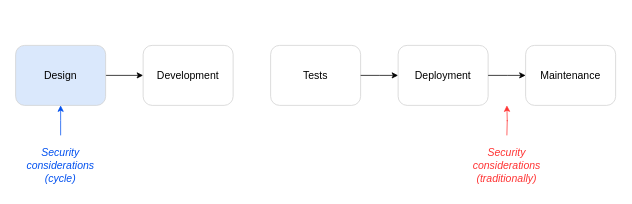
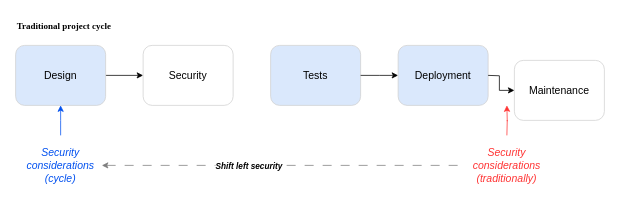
  <mxCell id="0" />
  <mxCell id="1" parent="0" />
- <mxCell id="2" value="&lt;font style=&quot;font-size: 14px;&quot;&gt;Tests&lt;/font&gt;" style="rounded=1;whiteSpace=wrap;html=1;strokeColor=#D1D1D1;" parent="1" vertex="1"><mxGeometry x="360" y="60" width="120" height="80" as="geometry" /></mxCell>
+ <mxCell id="2" value="&lt;font style=&quot;font-size: 14px;&quot;&gt;Tests&lt;/font&gt;" style="rounded=1;whiteSpace=wrap;html=1;strokeColor=#D1D1D1;fillColor=#dae8fc;" parent="1" vertex="1"><mxGeometry x="360" y="60" width="120" height="80" as="geometry" /></mxCell>
  <mxCell id="3" style="edgeStyle=orthogonalEdgeStyle;rounded=0;orthogonalLoop=1;jettySize=auto;html=1;exitX=0;exitY=0.5;exitDx=0;exitDy=0;startArrow=classic;startFill=1;endArrow=none;endFill=0;" parent="1" source="4" target="5" edge="1"><mxGeometry relative="1" as="geometry" /></mxCell>
- <mxCell id="4" value="&lt;font style=&quot;font-size: 14px;&quot;&gt;Development&lt;/font&gt;" style="rounded=1;whiteSpace=wrap;html=1;strokeColor=#D1D1D1;" parent="1" vertex="1"><mxGeometry x="190" y="60" width="120" height="80" as="geometry" /></mxCell>
+ <mxCell id="4" value="&lt;font style=&quot;font-size: 14px;&quot;&gt;Security&lt;/font&gt;" style="rounded=1;whiteSpace=wrap;html=1;strokeColor=#D1D1D1;" parent="1" vertex="1"><mxGeometry x="190" y="60" width="120" height="80" as="geometry" /></mxCell>
  <mxCell id="5" value="&lt;font style=&quot;font-size: 14px;&quot;&gt;Design&lt;/font&gt;" style="rounded=1;whiteSpace=wrap;html=1;strokeColor=#D1D1D1;fillColor=#dae8fc;" parent="1" vertex="1"><mxGeometry x="20" y="60" width="120" height="80" as="geometry" /></mxCell>
+ <mxCell id="6" style="edgeStyle=orthogonalEdgeStyle;rounded=0;orthogonalLoop=1;jettySize=auto;html=1;exitX=1;exitY=0.5;exitDx=0;exitDy=0;entryX=0;entryY=0.5;entryDx=0;entryDy=0;startArrow=classic;startFill=1;endArrow=none;endFill=0;dashed=1;dashPattern=12 12;strokeColor=#7D7D7D;" parent="1" source="8" target="15" edge="1"><mxGeometry relative="1" as="geometry" /></mxCell>
+ <mxCell id="7" value="&lt;p style=&quot;line-height: 140%;&quot;&gt;&lt;i&gt;&lt;b&gt;Shift left security&lt;/b&gt;&lt;/i&gt;&lt;/p&gt;" style="edgeLabel;html=1;align=center;verticalAlign=middle;resizable=0;points=[];" parent="6" vertex="1" connectable="0"><mxGeometry x="-0.047" y="1" relative="1" as="geometry"><mxPoint x="-31" y="1" as="offset" /></mxGeometry></mxCell>
  <mxCell id="8" value="&lt;font color=&quot;#0050ef&quot;&gt;&lt;i&gt;&lt;div&gt;Security considerations&lt;/div&gt;&lt;div&gt;(cycle)&lt;/div&gt;&lt;/i&gt;&lt;/font&gt;" style="text;html=1;strokeColor=none;fillColor=none;align=center;verticalAlign=middle;whiteSpace=wrap;rounded=0;fontSize=14;" parent="1" vertex="1"><mxGeometry x="25" y="190" width="110" height="60" as="geometry" /></mxCell>
  <mxCell id="9" style="edgeStyle=orthogonalEdgeStyle;rounded=0;orthogonalLoop=1;jettySize=auto;html=1;exitX=0;exitY=0.5;exitDx=0;exitDy=0;entryX=1;entryY=0.5;entryDx=0;entryDy=0;startArrow=classic;startFill=1;endArrow=none;endFill=0;" parent="1" source="10" edge="1"><mxGeometry relative="1" as="geometry"><mxPoint x="480" y="100" as="targetPoint" /></mxGeometry></mxCell>
- <mxCell id="10" value="&lt;font style=&quot;font-size: 14px;&quot;&gt;Deployment&lt;/font&gt;" style="rounded=1;whiteSpace=wrap;html=1;strokeColor=#D1D1D1;" parent="1" vertex="1"><mxGeometry x="530" y="60" width="120" height="80" as="geometry" /></mxCell>
+ <mxCell id="10" value="&lt;font style=&quot;font-size: 14px;&quot;&gt;Deployment&lt;/font&gt;" style="rounded=1;whiteSpace=wrap;html=1;strokeColor=#D1D1D1;fillColor=#dae8fc;" parent="1" vertex="1"><mxGeometry x="530" y="60" width="120" height="80" as="geometry" /></mxCell>
  <mxCell id="11" style="edgeStyle=orthogonalEdgeStyle;rounded=0;orthogonalLoop=1;jettySize=auto;html=1;exitX=0;exitY=0.5;exitDx=0;exitDy=0;entryX=1;entryY=0.5;entryDx=0;entryDy=0;startArrow=classic;startFill=1;endArrow=none;endFill=0;" parent="1" source="12" edge="1"><mxGeometry relative="1" as="geometry"><mxPoint x="650" y="100" as="targetPoint" /></mxGeometry></mxCell>
- <mxCell id="12" value="&lt;font style=&quot;font-size: 14px;&quot;&gt;Maintenance&lt;/font&gt;" style="rounded=1;whiteSpace=wrap;html=1;strokeColor=#D1D1D1;" parent="1" vertex="1"><mxGeometry x="700" y="60" width="120" height="80" as="geometry" /></mxCell>
+ <mxCell id="12" value="&lt;font style=&quot;font-size: 14px;&quot;&gt;Maintenance&lt;/font&gt;" style="rounded=1;whiteSpace=wrap;html=1;strokeColor=#D1D1D1;" parent="1" vertex="1"><mxGeometry x="685" y="80" width="120" height="80" as="geometry" /></mxCell>
+ <mxCell id="13" value="&lt;font face=&quot;Tahoma&quot;&gt;&lt;b&gt;Traditional project cycle&lt;/b&gt;&lt;/font&gt;" style="text;html=1;strokeColor=none;fillColor=none;align=left;verticalAlign=middle;whiteSpace=wrap;rounded=0;" parent="1" vertex="1"><mxGeometry x="20" y="20" width="400" height="30" as="geometry" /></mxCell>
  <mxCell id="14" style="edgeStyle=orthogonalEdgeStyle;rounded=0;orthogonalLoop=1;jettySize=auto;html=1;exitX=0.5;exitY=1;exitDx=0;exitDy=0;startArrow=classic;startFill=1;endArrow=none;endFill=0;strokeColor=#0050EF;" parent="1" source="5" edge="1"><mxGeometry relative="1" as="geometry"><mxPoint x="100" y="190" as="sourcePoint" /><mxPoint x="80" y="180" as="targetPoint" /></mxGeometry></mxCell>
  <mxCell id="15" value="&lt;font color=&quot;#ff3333&quot;&gt;&lt;i&gt;&lt;div&gt;Security considerations&lt;/div&gt;&lt;div&gt;(traditionally)&lt;/div&gt;&lt;/i&gt;&lt;/font&gt;" style="text;html=1;strokeColor=none;fillColor=none;align=center;verticalAlign=middle;whiteSpace=wrap;rounded=0;fontSize=14;" parent="1" vertex="1"><mxGeometry x="610" y="190" width="130" height="60" as="geometry" /></mxCell>
  <mxCell id="16" style="edgeStyle=orthogonalEdgeStyle;rounded=0;orthogonalLoop=1;jettySize=auto;html=1;exitX=0.5;exitY=1;exitDx=0;exitDy=0;startArrow=classic;startFill=1;endArrow=none;endFill=0;strokeColor=#FF3333;fontColor=#FF3333;" parent="1" edge="1"><mxGeometry relative="1" as="geometry"><mxPoint x="675" y="140" as="sourcePoint" /><mxPoint x="675" y="180" as="targetPoint" /></mxGeometry></mxCell>
